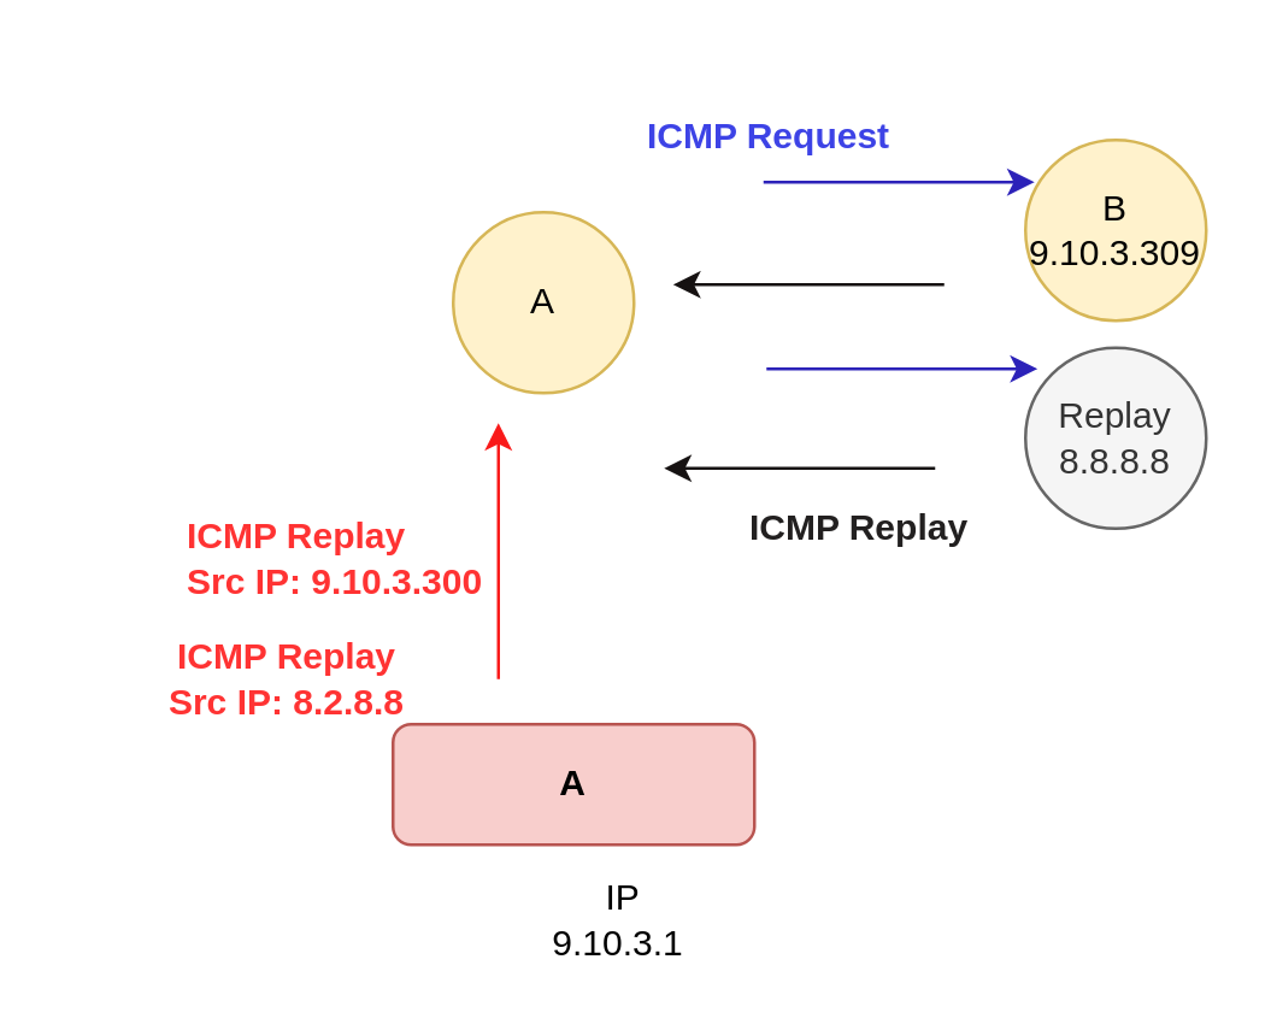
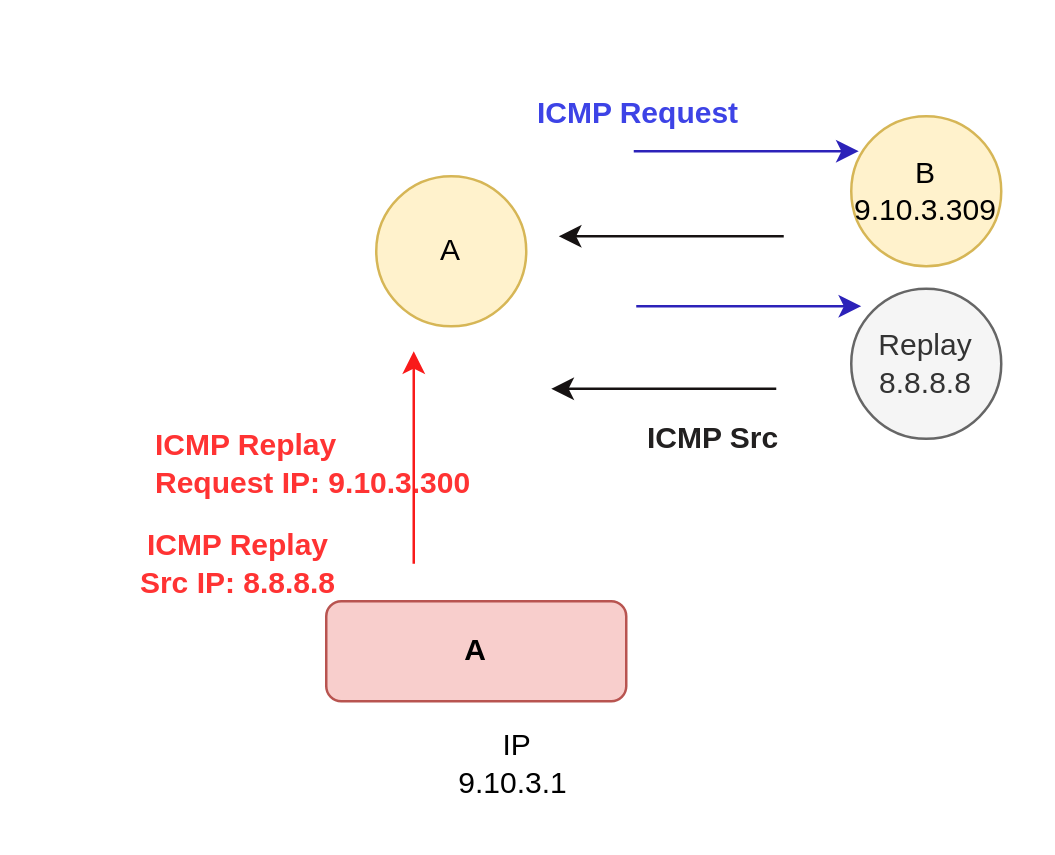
  <mxCell id="0" />
  <mxCell id="1" parent="0" />
  <mxCell id="2" value="&lt;b style=&quot;border-color: var(--border-color);&quot;&gt;A&lt;/b&gt;" style="rounded=1;whiteSpace=wrap;html=1;fontSize=12;glass=0;strokeWidth=1;shadow=0;fillColor=#f8cecc;strokeColor=#b85450;" vertex="1" parent="1"><mxGeometry x="130" y="240" width="120" height="40" as="geometry" /></mxCell>
  <mxCell id="3" value="B&lt;br&gt;9.10.3.309" style="ellipse;whiteSpace=wrap;html=1;aspect=fixed;fillColor=#fff2cc;strokeColor=#d6b656;" vertex="1" parent="1"><mxGeometry x="340" y="46" width="60" height="60" as="geometry" /></mxCell>
  <mxCell id="4" value="A" style="ellipse;whiteSpace=wrap;html=1;aspect=fixed;fillColor=#fff2cc;strokeColor=#d6b656;" vertex="1" parent="1"><mxGeometry x="150" y="70" width="60" height="60" as="geometry" /></mxCell>
  <mxCell id="5" value="Replay&lt;br&gt;8.8.8.8" style="ellipse;whiteSpace=wrap;html=1;aspect=fixed;fillColor=#f5f5f5;fontColor=#333333;strokeColor=#666666;" vertex="1" parent="1"><mxGeometry x="340" y="115" width="60" height="60" as="geometry" /></mxCell>
  <mxCell id="6" value="&amp;nbsp;IP 9.10.3.1" style="text;html=1;strokeColor=none;fillColor=none;align=center;verticalAlign=middle;whiteSpace=wrap;rounded=0;" vertex="1" parent="1"><mxGeometry x="175" y="290" width="60" height="30" as="geometry" /></mxCell>
  <mxCell id="7" value="&lt;b style=&quot;&quot;&gt;&lt;font color=&quot;#3d43e6&quot;&gt;ICMP Request&lt;/font&gt;&lt;/b&gt;" style="text;html=1;strokeColor=none;fillColor=none;align=center;verticalAlign=middle;whiteSpace=wrap;rounded=0;" vertex="1" parent="1"><mxGeometry x="180" y="20" width="150" height="50" as="geometry" /></mxCell>
- <mxCell id="8" value="&lt;b&gt;&lt;font color=&quot;#ff3333&quot;&gt;ICMP Replay&lt;br&gt;Src IP: 8.2.8.8&lt;/font&gt;&lt;/b&gt;" style="text;html=1;strokeColor=none;fillColor=none;align=center;verticalAlign=middle;whiteSpace=wrap;rounded=0;" vertex="1" parent="1"><mxGeometry x="20" y="200" width="150" height="50" as="geometry" /></mxCell>
+ <mxCell id="8" value="&lt;b&gt;&lt;font color=&quot;#ff3333&quot;&gt;ICMP Replay&lt;br&gt;Src IP: 8.8.8.8&lt;/font&gt;&lt;/b&gt;" style="text;html=1;strokeColor=none;fillColor=none;align=center;verticalAlign=middle;whiteSpace=wrap;rounded=0;" vertex="1" parent="1"><mxGeometry x="20" y="200" width="150" height="50" as="geometry" /></mxCell>
  <mxCell id="9" value="" style="endArrow=classic;html=1;rounded=0;fontColor=#3d43e6;strokeColor=#2c22b9;" edge="1" parent="1"><mxGeometry width="50" height="50" relative="1" as="geometry"><mxPoint x="253" y="60" as="sourcePoint" /><mxPoint x="343" y="60" as="targetPoint" /><Array as="points" /></mxGeometry></mxCell>
  <mxCell id="10" value="" style="endArrow=classic;html=1;rounded=0;fontColor=#3d43e6;strokeColor=#2c22b9;" edge="1" parent="1"><mxGeometry width="50" height="50" relative="1" as="geometry"><mxPoint x="254" y="122" as="sourcePoint" /><mxPoint x="344" y="122" as="targetPoint" /><Array as="points" /></mxGeometry></mxCell>
- <mxCell id="11" value="&lt;b style=&quot;&quot;&gt;&lt;font color=&quot;#ff3333&quot;&gt;ICMP Replay&lt;br&gt;Src IP: 9.10.3.300&lt;/font&gt;&lt;/b&gt;" style="text;html=1;strokeColor=none;fillColor=none;align=left;verticalAlign=middle;whiteSpace=wrap;rounded=0;" vertex="1" parent="1"><mxGeometry x="60" y="160" width="150" height="50" as="geometry" /></mxCell>
+ <mxCell id="11" value="&lt;b style=&quot;&quot;&gt;&lt;font color=&quot;#ff3333&quot;&gt;ICMP Replay&lt;br&gt;Request IP: 9.10.3.300&lt;/font&gt;&lt;/b&gt;" style="text;html=1;strokeColor=none;fillColor=none;align=left;verticalAlign=middle;whiteSpace=wrap;rounded=0;" vertex="1" parent="1"><mxGeometry x="60" y="160" width="150" height="50" as="geometry" /></mxCell>
  <mxCell id="12" value="" style="endArrow=classic;html=1;rounded=0;strokeColor=#f91a1a;fontColor=#FF3333;" edge="1" parent="1"><mxGeometry width="50" height="50" relative="1" as="geometry"><mxPoint x="165" y="225" as="sourcePoint" /><mxPoint x="165" y="140" as="targetPoint" /></mxGeometry></mxCell>
  <mxCell id="13" value="" style="endArrow=classic;html=1;rounded=0;strokeColor=#161212;fontColor=#FF3333;" edge="1" parent="1"><mxGeometry width="50" height="50" relative="1" as="geometry"><mxPoint x="313" y="94" as="sourcePoint" /><mxPoint x="223" y="94" as="targetPoint" /></mxGeometry></mxCell>
  <mxCell id="14" value="" style="endArrow=classic;html=1;rounded=0;strokeColor=#161212;fontColor=#FF3333;" edge="1" parent="1"><mxGeometry width="50" height="50" relative="1" as="geometry"><mxPoint x="310" y="155" as="sourcePoint" /><mxPoint x="220" y="155" as="targetPoint" /></mxGeometry></mxCell>
- <mxCell id="15" value="&lt;b style=&quot;border-color: var(--border-color); text-align: left;&quot;&gt;&lt;font color=&quot;#222020&quot; style=&quot;border-color: var(--border-color);&quot;&gt;ICMP Replay&lt;/font&gt;&lt;/b&gt;" style="text;html=1;strokeColor=none;fillColor=none;align=center;verticalAlign=middle;whiteSpace=wrap;rounded=0;fontColor=#FF3333;" vertex="1" parent="1"><mxGeometry x="240" y="160" width="90" height="30" as="geometry" /></mxCell>
+ <mxCell id="15" value="&lt;b style=&quot;border-color: var(--border-color); text-align: left;&quot;&gt;&lt;font color=&quot;#222020&quot; style=&quot;border-color: var(--border-color);&quot;&gt;ICMP Src&lt;/font&gt;&lt;/b&gt;" style="text;html=1;strokeColor=none;fillColor=none;align=center;verticalAlign=middle;whiteSpace=wrap;rounded=0;fontColor=#FF3333;" vertex="1" parent="1"><mxGeometry x="240" y="160" width="90" height="30" as="geometry" /></mxCell>
